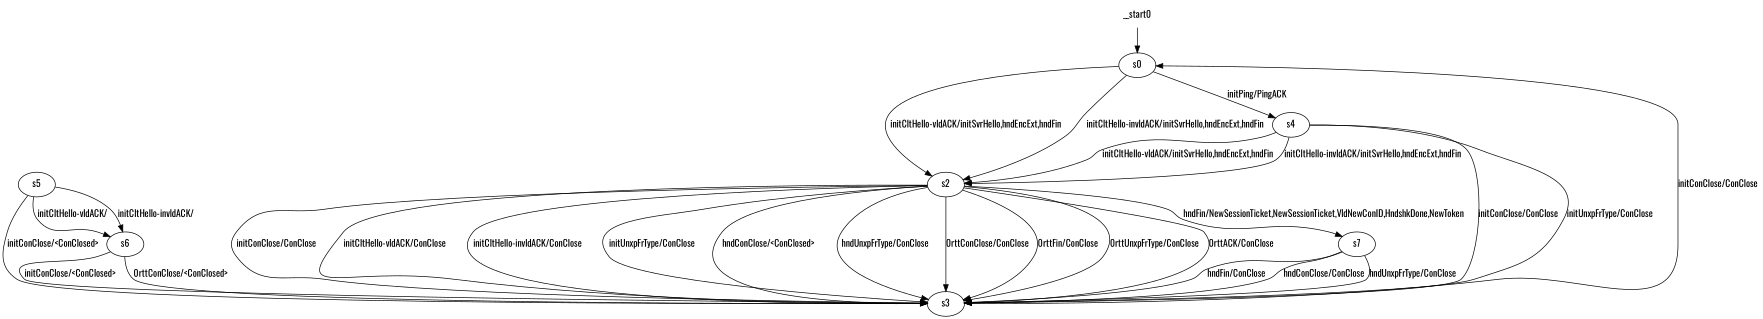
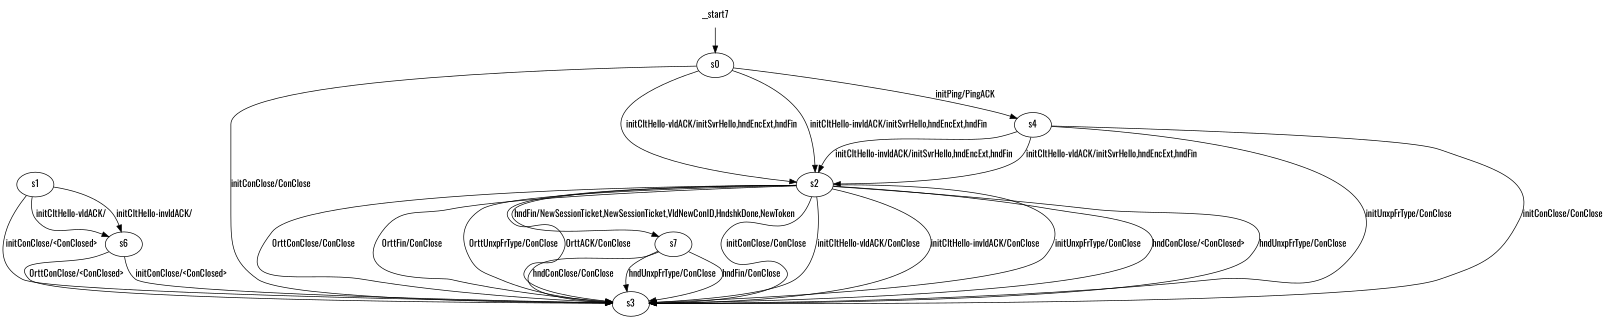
  digraph {
    fontname=Oswald
    node [fontname=Oswald]
    edge [fontname=Oswald]
    n1 [label=s0]
    n2 [label=s2]
    n3 [label=s3]
    n4 [label=s4]
-   n5 [label=s5]
+   n5 [label=s1]
    n6 [label=s6]
    n7 [label=s7]
-   __start0 [shape=none]
+   __start0 [shape=none label=__start7]
    n1 -> n2 [label="initCltHello-vldACK/initSvrHello,hndEncExt,hndFin "]
    n1 -> n2 [label="initCltHello-invldACK/initSvrHello,hndEncExt,hndFin "]
-   n3 -> n1 [label="initConClose/ConClose "]
+   n1 -> n3 [label="initConClose/ConClose "]
    n1 -> n4 [label="initPing/PingACK "]
    n2 -> n3 [label="initConClose/ConClose "]
    n2 -> n3 [label="initCltHello-vldACK/ConClose "]
    n2 -> n3 [label="initCltHello-invldACK/ConClose "]
    n2 -> n3 [label="initUnxpFrType/ConClose "]
    n2 -> n3 [label="hndConClose/<ConClosed> "]
    n2 -> n3 [label="hndUnxpFrType/ConClose "]
    n2 -> n3 [label="0rttConClose/ConClose "]
    n2 -> n3 [label="0rttFin/ConClose "]
    n2 -> n3 [label="0rttUnxpFrType/ConClose "]
    n2 -> n3 [label="0rttACK/ConClose "]
    n2 -> n7 [label="hndFin/NewSessionTicket,NewSessionTicket,VldNewConID,HndshkDone,NewToken "]
    n4 -> n2 [label="initCltHello-vldACK/initSvrHello,hndEncExt,hndFin "]
    n4 -> n2 [label="initCltHello-invldACK/initSvrHello,hndEncExt,hndFin "]
    n4 -> n3 [label="initConClose/ConClose "]
    n4 -> n3 [label="initUnxpFrType/ConClose "]
    n5 -> n3 [label="initConClose/<ConClosed> "]
    n5 -> n6 [label="initCltHello-vldACK/ "]
    n5 -> n6 [label="initCltHello-invldACK/ "]
    n6 -> n3 [label="initConClose/<ConClosed> "]
    n6 -> n3 [label="0rttConClose/<ConClosed> "]
    n7 -> n3 [label="hndFin/ConClose "]
    n7 -> n3 [label="hndConClose/ConClose "]
    n7 -> n3 [label="hndUnxpFrType/ConClose "]
    __start0 -> n1
  }
